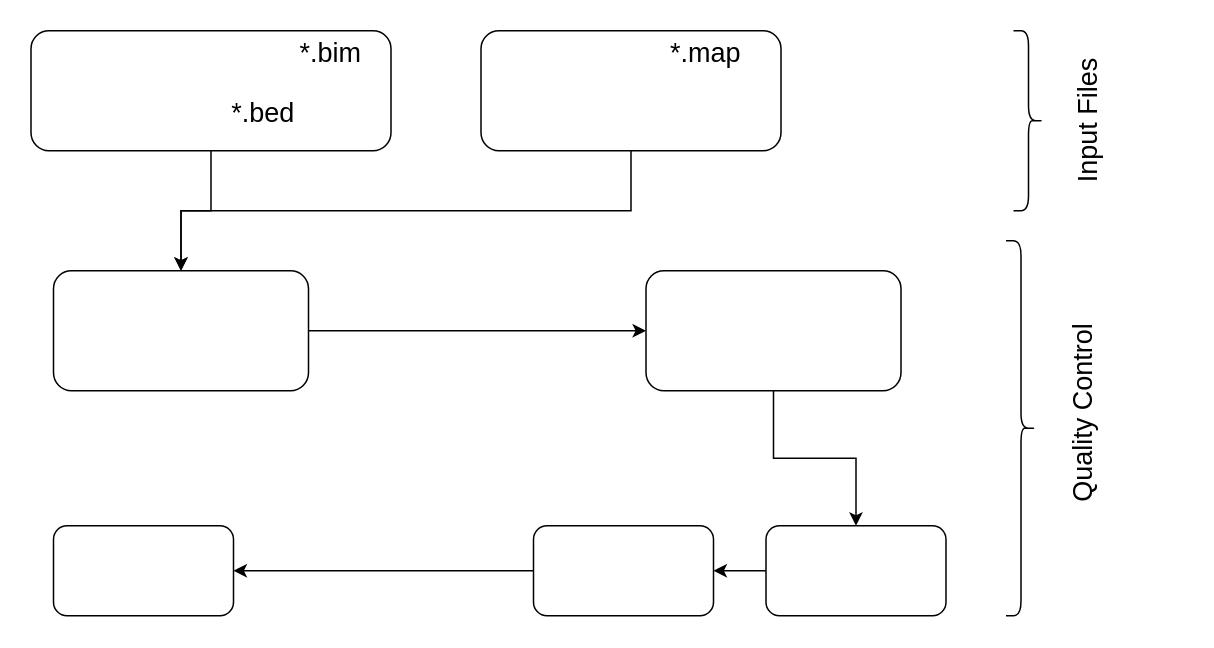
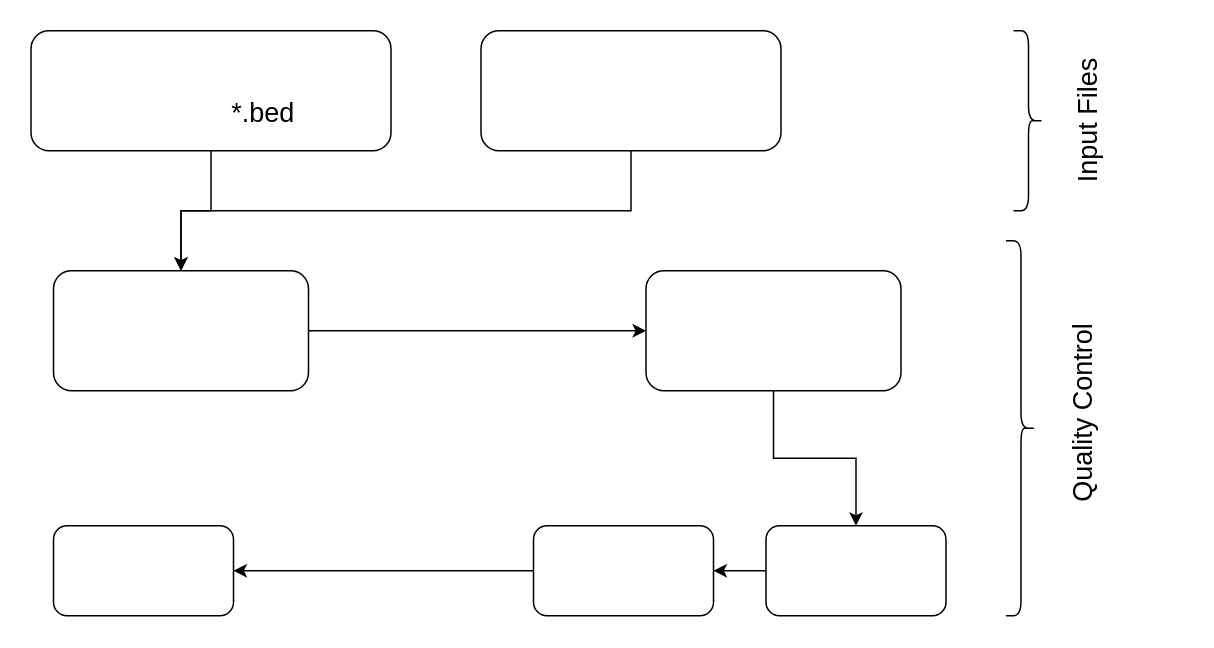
  <mxCell id="0" />
  <mxCell id="1" parent="0" />
  <mxCell id="2" style="edgeStyle=orthogonalEdgeStyle;rounded=0;orthogonalLoop=1;jettySize=auto;html=1;exitX=0.5;exitY=1;exitDx=0;exitDy=0;entryX=0.5;entryY=0;entryDx=0;entryDy=0;fontSize=18;" edge="1" parent="1" source="3" target="5"><mxGeometry relative="1" as="geometry" /></mxCell>
  <mxCell id="3" value="" style="rounded=1;whiteSpace=wrap;html=1;" vertex="1" parent="1"><mxGeometry x="20" y="20" width="240" height="80" as="geometry" /></mxCell>
  <mxCell id="4" value="" style="edgeStyle=orthogonalEdgeStyle;rounded=0;orthogonalLoop=1;jettySize=auto;html=1;" edge="1" parent="1" source="5" target="7"><mxGeometry relative="1" as="geometry" /></mxCell>
  <mxCell id="5" value="" style="whiteSpace=wrap;html=1;rounded=1;" vertex="1" parent="1"><mxGeometry x="35" y="180" width="170" height="80" as="geometry" /></mxCell>
  <mxCell id="6" value="" style="edgeStyle=orthogonalEdgeStyle;rounded=0;orthogonalLoop=1;jettySize=auto;html=1;" edge="1" parent="1" source="7" target="9"><mxGeometry relative="1" as="geometry" /></mxCell>
  <mxCell id="7" value="" style="whiteSpace=wrap;html=1;rounded=1;" vertex="1" parent="1"><mxGeometry x="430" y="180" width="170" height="80" as="geometry" /></mxCell>
  <mxCell id="8" value="" style="edgeStyle=orthogonalEdgeStyle;rounded=0;orthogonalLoop=1;jettySize=auto;html=1;" edge="1" parent="1" source="9" target="11"><mxGeometry relative="1" as="geometry" /></mxCell>
  <mxCell id="9" value="" style="whiteSpace=wrap;html=1;rounded=1;" vertex="1" parent="1"><mxGeometry x="510" y="350" width="120" height="60" as="geometry" /></mxCell>
  <mxCell id="10" value="" style="edgeStyle=orthogonalEdgeStyle;rounded=0;orthogonalLoop=1;jettySize=auto;html=1;" edge="1" parent="1" source="11" target="12"><mxGeometry relative="1" as="geometry" /></mxCell>
  <mxCell id="11" value="" style="whiteSpace=wrap;html=1;rounded=1;" vertex="1" parent="1"><mxGeometry x="355" y="350" width="120" height="60" as="geometry" /></mxCell>
  <mxCell id="12" value="" style="whiteSpace=wrap;html=1;rounded=1;" vertex="1" parent="1"><mxGeometry x="35" y="350" width="120" height="60" as="geometry" /></mxCell>
  <mxCell id="13" value="*.bed" style="text;html=1;strokeColor=none;fillColor=none;align=center;verticalAlign=middle;whiteSpace=wrap;rounded=0;fontSize=18;" vertex="1" parent="1"><mxGeometry x="145" y="60" width="60" height="30" as="geometry" /></mxCell>
- <mxCell id="14" value="*.bim" style="text;html=1;strokeColor=none;fillColor=none;align=center;verticalAlign=middle;whiteSpace=wrap;rounded=0;fontSize=18;" vertex="1" parent="1"><mxGeometry x="190" y="20" width="60" height="30" as="geometry" /></mxCell>
  <mxCell id="15" style="edgeStyle=orthogonalEdgeStyle;rounded=0;orthogonalLoop=1;jettySize=auto;html=1;exitX=0.5;exitY=1;exitDx=0;exitDy=0;entryX=0.5;entryY=0;entryDx=0;entryDy=0;fontSize=18;" edge="1" parent="1" source="16" target="5"><mxGeometry relative="1" as="geometry" /></mxCell>
  <mxCell id="16" value="" style="rounded=1;whiteSpace=wrap;html=1;fontSize=18;" vertex="1" parent="1"><mxGeometry x="320" y="20" width="200" height="80" as="geometry" /></mxCell>
- <mxCell id="17" value="*.map" style="text;html=1;strokeColor=none;fillColor=none;align=center;verticalAlign=middle;whiteSpace=wrap;rounded=0;fontSize=18;" vertex="1" parent="1"><mxGeometry x="440" y="20" width="60" height="30" as="geometry" /></mxCell>
  <mxCell id="18" value="" style="shape=curlyBracket;whiteSpace=wrap;html=1;rounded=1;flipH=1;fontSize=18;" vertex="1" parent="1"><mxGeometry x="675" y="20" width="20" height="120" as="geometry" /></mxCell>
  <mxCell id="19" value="Input Files" style="text;html=1;strokeColor=none;fillColor=none;align=center;verticalAlign=middle;whiteSpace=wrap;rounded=0;fontSize=18;rotation=-90;" vertex="1" parent="1"><mxGeometry x="675" y="65" width="100" height="30" as="geometry" /></mxCell>
  <mxCell id="20" value="" style="shape=curlyBracket;whiteSpace=wrap;html=1;rounded=1;flipH=1;fontSize=18;" vertex="1" parent="1"><mxGeometry x="670" y="160" width="20" height="250" as="geometry" /></mxCell>
  <mxCell id="21" value="Quality Control" style="text;html=1;strokeColor=none;fillColor=none;align=center;verticalAlign=middle;whiteSpace=wrap;rounded=0;fontSize=18;rotation=-90;" vertex="1" parent="1"><mxGeometry x="657" y="260" width="130" height="30" as="geometry" /></mxCell>
